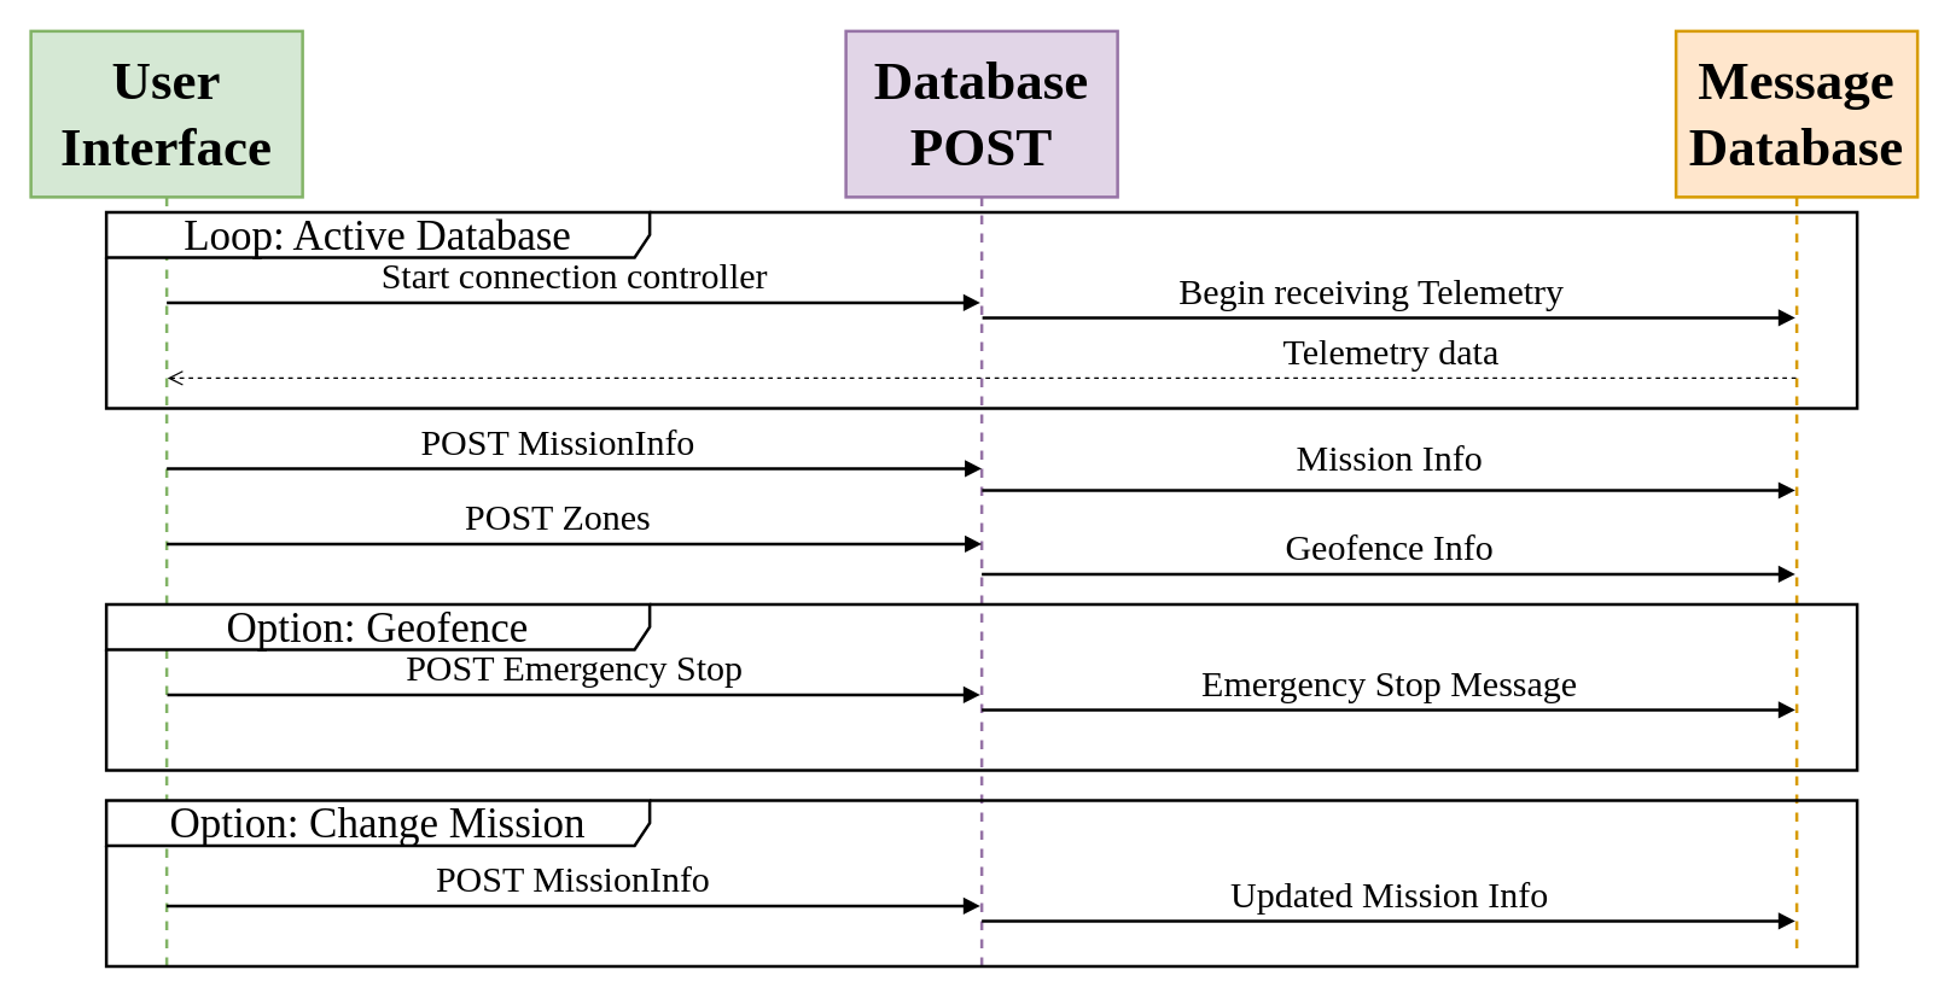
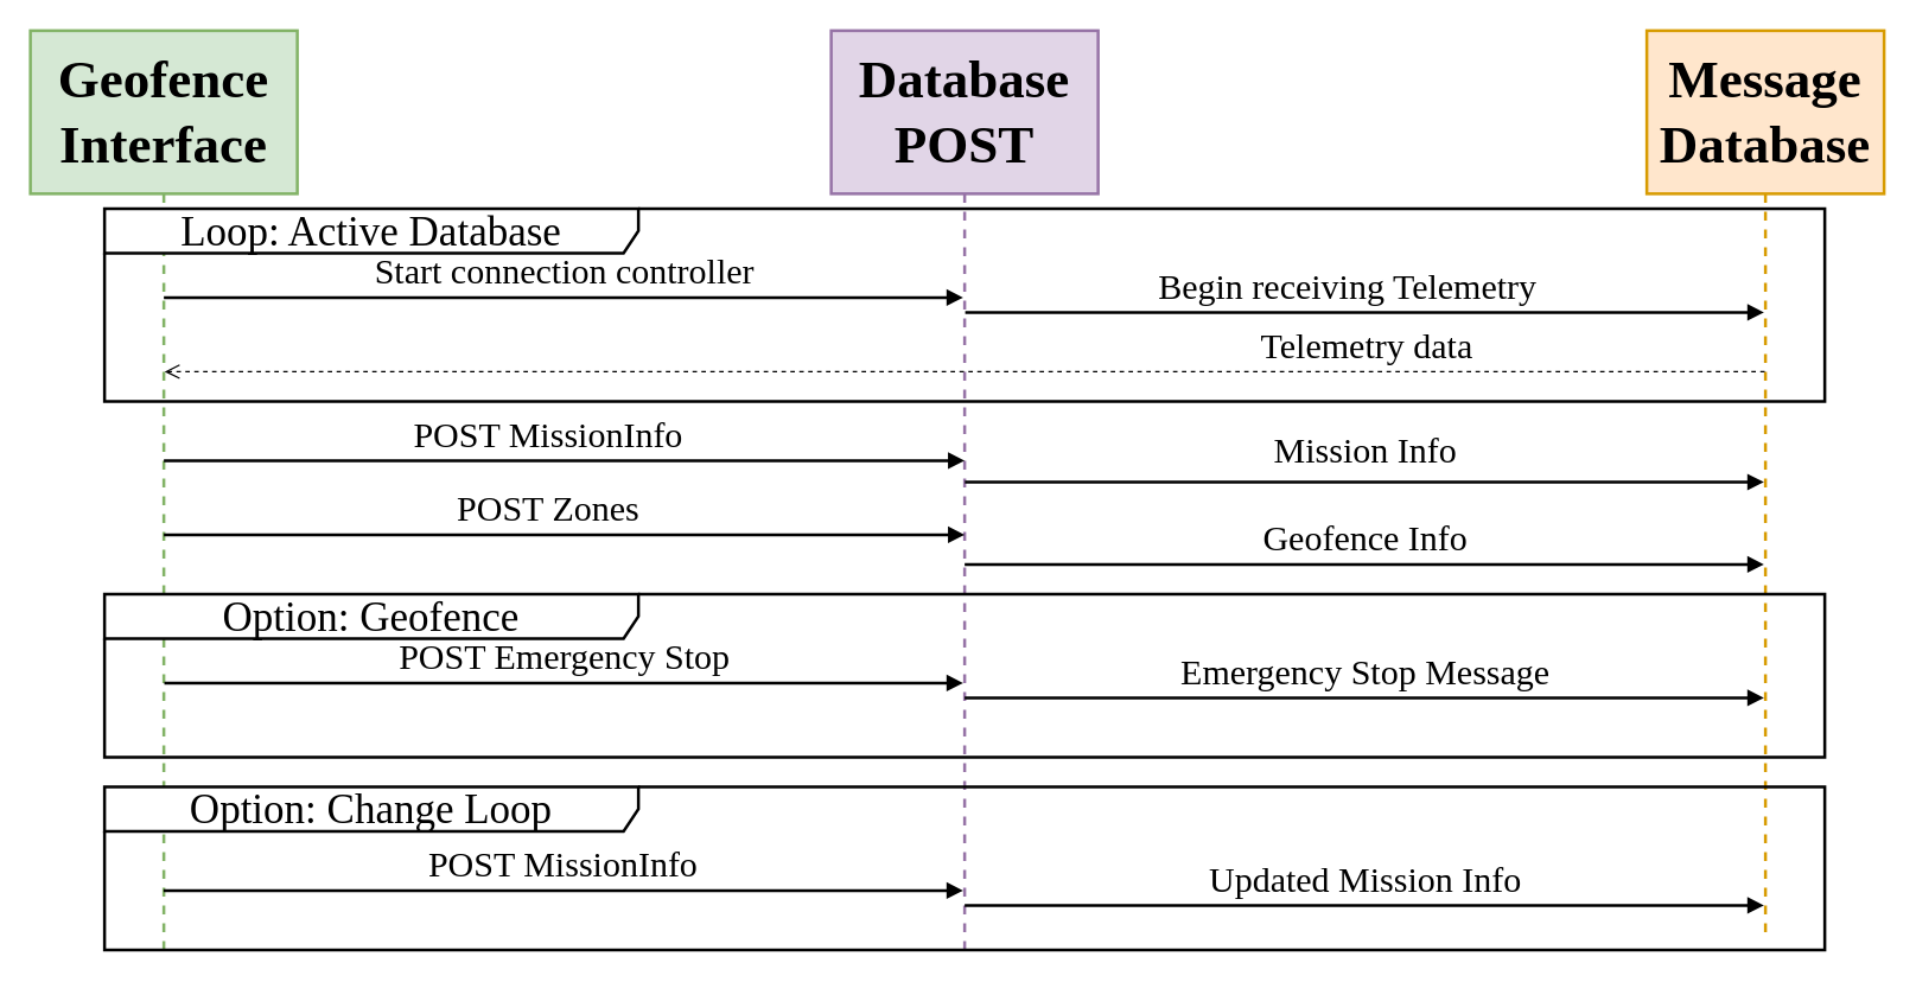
  <mxCell id="0" />
  <mxCell id="1" parent="0" />
- <mxCell id="2" value="&lt;font data-font-src=&quot;https://fonts.googleapis.com/css?family=Sen&quot; style=&quot;font-size: 36px;&quot;&gt;&lt;b style=&quot;font-size: 36px;&quot;&gt;User Interface&lt;/b&gt;&lt;/font&gt;" style="shape=umlLifeline;perimeter=lifelinePerimeter;whiteSpace=wrap;html=1;container=1;dropTarget=0;collapsible=0;recursiveResize=0;outlineConnect=0;portConstraint=eastwest;newEdgeStyle={&quot;curved&quot;:0,&quot;rounded&quot;:0};size=110;fillColor=#d5e8d4;strokeColor=#82b366;strokeWidth=2;fontFamily=Sen;fontSource=https%3A%2F%2Ffonts.googleapis.com%2Fcss%3Ffamily%3DSen;fontSize=36;" vertex="1" parent="1"><mxGeometry x="20" y="20" width="180" height="620" as="geometry" /></mxCell>
+ <mxCell id="2" value="&lt;font data-font-src=&quot;https://fonts.googleapis.com/css?family=Sen&quot; style=&quot;font-size: 36px;&quot;&gt;&lt;b style=&quot;font-size: 36px;&quot;&gt;Geofence Interface&lt;/b&gt;&lt;/font&gt;" style="shape=umlLifeline;perimeter=lifelinePerimeter;whiteSpace=wrap;html=1;container=1;dropTarget=0;collapsible=0;recursiveResize=0;outlineConnect=0;portConstraint=eastwest;newEdgeStyle={&quot;curved&quot;:0,&quot;rounded&quot;:0};size=110;fillColor=#d5e8d4;strokeColor=#82b366;strokeWidth=2;fontFamily=Sen;fontSource=https%3A%2F%2Ffonts.googleapis.com%2Fcss%3Ffamily%3DSen;fontSize=36;" vertex="1" parent="1"><mxGeometry x="20" y="20" width="180" height="620" as="geometry" /></mxCell>
  <mxCell id="3" value="&lt;font data-font-src=&quot;https://fonts.googleapis.com/css?family=Sen&quot; style=&quot;font-size: 36px;&quot;&gt;&lt;b style=&quot;font-size: 36px;&quot;&gt;Database POST&lt;/b&gt;&lt;/font&gt;" style="shape=umlLifeline;perimeter=lifelinePerimeter;whiteSpace=wrap;html=1;container=1;dropTarget=0;collapsible=0;recursiveResize=0;outlineConnect=0;portConstraint=eastwest;newEdgeStyle={&quot;curved&quot;:0,&quot;rounded&quot;:0};size=110;fillColor=#e1d5e7;strokeColor=#9673a6;strokeWidth=2;fontFamily=Sen;fontSource=https%3A%2F%2Ffonts.googleapis.com%2Fcss%3Ffamily%3DSen;fontSize=36;" vertex="1" parent="1"><mxGeometry x="560" y="20" width="180" height="620" as="geometry" /></mxCell>
  <mxCell id="4" value="&lt;font style=&quot;font-size: 36px;&quot; data-font-src=&quot;https://fonts.googleapis.com/css?family=Sen&quot;&gt;&lt;b style=&quot;font-size: 36px;&quot;&gt;Message Database&lt;/b&gt;&lt;/font&gt;" style="shape=umlLifeline;perimeter=lifelinePerimeter;whiteSpace=wrap;html=1;container=1;dropTarget=0;collapsible=0;recursiveResize=0;outlineConnect=0;portConstraint=eastwest;newEdgeStyle={&quot;curved&quot;:0,&quot;rounded&quot;:0};size=110;fillColor=#ffe6cc;strokeColor=#d79b00;strokeWidth=2;fontFamily=Sen;fontSource=https%3A%2F%2Ffonts.googleapis.com%2Fcss%3Ffamily%3DSen;fontSize=36;" vertex="1" parent="1"><mxGeometry x="1110" y="20" width="160" height="610" as="geometry" /></mxCell>
  <mxCell id="5" value="&lt;font style=&quot;font-size: 24px;&quot; data-font-src=&quot;https://fonts.googleapis.com/css?family=Sen&quot;&gt;POST MissionInfo&lt;/font&gt;" style="html=1;verticalAlign=bottom;endArrow=block;curved=0;rounded=0;labelBackgroundColor=none;strokeWidth=2;fontFamily=Sen;fontSource=https%3A%2F%2Ffonts.googleapis.com%2Fcss%3Ffamily%3DSen;fontSize=24;" edge="1" parent="1" source="2"><mxGeometry x="-0.041" width="80" relative="1" as="geometry"><mxPoint x="230" y="310" as="sourcePoint" /><mxPoint x="650" y="310" as="targetPoint" /><mxPoint as="offset" /></mxGeometry></mxCell>
  <mxCell id="6" value="&lt;font style=&quot;font-size: 24px;&quot; data-font-src=&quot;https://fonts.googleapis.com/css?family=Sen&quot;&gt;POST Zones&lt;/font&gt;" style="html=1;verticalAlign=bottom;endArrow=block;curved=0;rounded=0;labelBackgroundColor=none;strokeWidth=2;fontFamily=Sen;fontSource=https%3A%2F%2Ffonts.googleapis.com%2Fcss%3Ffamily%3DSen;fontSize=24;" edge="1" parent="1" source="2"><mxGeometry x="-0.042" width="80" relative="1" as="geometry"><mxPoint x="229.824" y="360" as="sourcePoint" /><mxPoint x="650" y="360" as="targetPoint" /><mxPoint as="offset" /></mxGeometry></mxCell>
  <mxCell id="7" value="&lt;font style=&quot;font-size: 24px;&quot; data-font-src=&quot;https://fonts.googleapis.com/css?family=Sen&quot;&gt;Mission Info&lt;/font&gt;" style="html=1;verticalAlign=bottom;endArrow=block;curved=0;rounded=0;labelBackgroundColor=none;strokeWidth=2;fontSize=24;fontFamily=Sen;fontSource=https%3A%2F%2Ffonts.googleapis.com%2Fcss%3Ffamily%3DSen;" edge="1" parent="1" target="4"><mxGeometry x="0.002" y="5" width="80" relative="1" as="geometry"><mxPoint x="650.167" y="324.5" as="sourcePoint" /><mxPoint x="1069" y="324.5" as="targetPoint" /><mxPoint y="1" as="offset" /></mxGeometry></mxCell>
  <mxCell id="8" value="&lt;font style=&quot;font-size: 24px;&quot; data-font-src=&quot;https://fonts.googleapis.com/css?family=Sen&quot;&gt;Geofence Info&lt;/font&gt;" style="html=1;verticalAlign=bottom;endArrow=block;curved=0;rounded=0;labelBackgroundColor=none;strokeWidth=2;fontFamily=Sen;fontSource=https%3A%2F%2Ffonts.googleapis.com%2Fcss%3Ffamily%3DSen;fontSize=24;" edge="1" parent="1" target="4"><mxGeometry x="0.002" width="80" relative="1" as="geometry"><mxPoint x="649.997" y="380" as="sourcePoint" /><mxPoint x="1069" y="380" as="targetPoint" /><mxPoint as="offset" /></mxGeometry></mxCell>
  <mxCell id="9" value="&lt;font data-font-src=&quot;https://fonts.googleapis.com/css?family=Sen&quot; style=&quot;font-size: 28px;&quot;&gt;Loop: Active Database&lt;/font&gt;" style="shape=umlFrame;whiteSpace=wrap;html=1;pointerEvents=0;recursiveResize=0;container=1;collapsible=0;width=360;strokeWidth=2;fontFamily=Sen;fontSource=https%3A%2F%2Ffonts.googleapis.com%2Fcss%3Ffamily%3DSen;fontSize=28;height=30;" vertex="1" parent="1"><mxGeometry x="70" y="140" width="1160" height="130" as="geometry" /></mxCell>
  <mxCell id="10" value="&lt;font data-font-src=&quot;https://fonts.googleapis.com/css?family=Sen&quot; style=&quot;font-size: 24px;&quot;&gt;Start connection controller&lt;/font&gt;" style="html=1;verticalAlign=bottom;endArrow=block;curved=0;rounded=0;labelBackgroundColor=none;strokeWidth=2;fontSize=24;fontFamily=Sen;fontSource=https%3A%2F%2Ffonts.googleapis.com%2Fcss%3Ffamily%3DSen;" edge="1" parent="9"><mxGeometry x="0.002" width="80" relative="1" as="geometry"><mxPoint x="40" y="60" as="sourcePoint" /><mxPoint x="579" y="60" as="targetPoint" /><mxPoint as="offset" /></mxGeometry></mxCell>
  <mxCell id="11" value="Telemetry data" style="html=1;verticalAlign=bottom;endArrow=open;dashed=1;endSize=8;curved=0;rounded=0;labelBackgroundColor=none;fontFamily=Sen;fontSource=https%3A%2F%2Ffonts.googleapis.com%2Fcss%3Ffamily%3DSen;fontSize=24;" edge="1" parent="9"><mxGeometry x="-0.502" relative="1" as="geometry"><mxPoint x="1119.5" y="110" as="sourcePoint" /><mxPoint x="40.5" y="110" as="targetPoint" /><mxPoint as="offset" /></mxGeometry></mxCell>
  <mxCell id="12" value="&lt;font style=&quot;font-size: 24px;&quot; data-font-src=&quot;https://fonts.googleapis.com/css?family=Sen&quot;&gt;Begin receiving Telemetry&lt;/font&gt;" style="html=1;verticalAlign=bottom;endArrow=block;curved=0;rounded=0;labelBackgroundColor=none;strokeWidth=2;fontFamily=Sen;fontSource=https%3A%2F%2Ffonts.googleapis.com%2Fcss%3Ffamily%3DSen;fontSize=24;" edge="1" parent="9"><mxGeometry x="-0.041" width="80" relative="1" as="geometry"><mxPoint x="580.394" y="70.0" as="sourcePoint" /><mxPoint x="1119" y="70.0" as="targetPoint" /><mxPoint as="offset" /></mxGeometry></mxCell>
- <mxCell id="13" value="&lt;font style=&quot;font-size: 28px;&quot;&gt;Option: Change Mission&lt;/font&gt;" style="shape=umlFrame;whiteSpace=wrap;html=1;pointerEvents=0;recursiveResize=0;container=1;collapsible=0;width=360;strokeWidth=2;fontFamily=Sen;fontSource=https%3A%2F%2Ffonts.googleapis.com%2Fcss%3Ffamily%3DSen;fontSize=28;height=30;" vertex="1" parent="1"><mxGeometry x="70" y="530" width="1160" height="110" as="geometry" /></mxCell>
+ <mxCell id="13" value="&lt;font style=&quot;font-size: 28px;&quot;&gt;Option: Change Loop&lt;/font&gt;" style="shape=umlFrame;whiteSpace=wrap;html=1;pointerEvents=0;recursiveResize=0;container=1;collapsible=0;width=360;strokeWidth=2;fontFamily=Sen;fontSource=https%3A%2F%2Ffonts.googleapis.com%2Fcss%3Ffamily%3DSen;fontSize=28;height=30;" vertex="1" parent="1"><mxGeometry x="70" y="530" width="1160" height="110" as="geometry" /></mxCell>
  <mxCell id="14" value="&lt;font style=&quot;font-size: 24px;&quot; data-font-src=&quot;https://fonts.googleapis.com/css?family=Sen&quot;&gt;POST MissionInfo&lt;/font&gt;" style="html=1;verticalAlign=bottom;endArrow=block;curved=0;rounded=0;labelBackgroundColor=none;strokeWidth=2;fontSize=24;fontFamily=Sen;fontSource=https%3A%2F%2Ffonts.googleapis.com%2Fcss%3Ffamily%3DSen;" edge="1" parent="13"><mxGeometry x="0.002" width="80" relative="1" as="geometry"><mxPoint x="39.824" y="70" as="sourcePoint" /><mxPoint x="579" y="70" as="targetPoint" /><mxPoint x="-1" as="offset" /></mxGeometry></mxCell>
  <mxCell id="15" value="&lt;font style=&quot;font-size: 24px;&quot;&gt;&lt;span style=&quot;font-size: 24px;&quot;&gt;Updated Mission Info&lt;/span&gt;&lt;/font&gt;" style="html=1;verticalAlign=bottom;endArrow=block;curved=0;rounded=0;labelBackgroundColor=none;strokeWidth=2;fontFamily=Sen;fontSource=https%3A%2F%2Ffonts.googleapis.com%2Fcss%3Ffamily%3DSen;fontSize=24;" edge="1" parent="13"><mxGeometry x="0.002" width="80" relative="1" as="geometry"><mxPoint x="580.004" y="80" as="sourcePoint" /><mxPoint x="1119.0" y="80" as="targetPoint" /><mxPoint as="offset" /></mxGeometry></mxCell>
  <mxCell id="16" value="&lt;font data-font-src=&quot;https://fonts.googleapis.com/css?family=Sen&quot; style=&quot;font-size: 28px;&quot;&gt;Option: Geofence&lt;/font&gt;" style="shape=umlFrame;whiteSpace=wrap;html=1;pointerEvents=0;recursiveResize=0;container=1;collapsible=0;width=360;strokeWidth=2;fontSize=28;fontFamily=Sen;fontSource=https%3A%2F%2Ffonts.googleapis.com%2Fcss%3Ffamily%3DSen;height=30;" vertex="1" parent="1"><mxGeometry x="70" y="400" width="1160" height="110" as="geometry" /></mxCell>
  <mxCell id="17" value="&lt;font style=&quot;font-size: 24px;&quot; data-font-src=&quot;https://fonts.googleapis.com/css?family=Sen&quot;&gt;Emergency Stop Message&lt;/font&gt;" style="html=1;verticalAlign=bottom;endArrow=block;curved=0;rounded=0;labelBackgroundColor=none;strokeWidth=2;fontSize=24;fontFamily=Sen;fontSource=https%3A%2F%2Ffonts.googleapis.com%2Fcss%3Ffamily%3DSen;" edge="1" parent="16"><mxGeometry x="0.002" width="80" relative="1" as="geometry"><mxPoint x="580.0" y="70.0" as="sourcePoint" /><mxPoint x="1119.0" y="70" as="targetPoint" /><mxPoint as="offset" /></mxGeometry></mxCell>
  <mxCell id="18" value="&lt;font style=&quot;font-size: 24px;&quot; data-font-src=&quot;https://fonts.googleapis.com/css?family=Sen&quot;&gt;POST Emergency Stop&lt;/font&gt;" style="html=1;verticalAlign=bottom;endArrow=block;curved=0;rounded=0;labelBackgroundColor=none;strokeWidth=2;fontFamily=Sen;fontSource=https%3A%2F%2Ffonts.googleapis.com%2Fcss%3Ffamily%3DSen;fontSize=24;" edge="1" parent="16"><mxGeometry x="0.002" width="80" relative="1" as="geometry"><mxPoint x="40.31" y="60.0" as="sourcePoint" /><mxPoint x="579" y="60" as="targetPoint" /><mxPoint as="offset" /></mxGeometry></mxCell>
